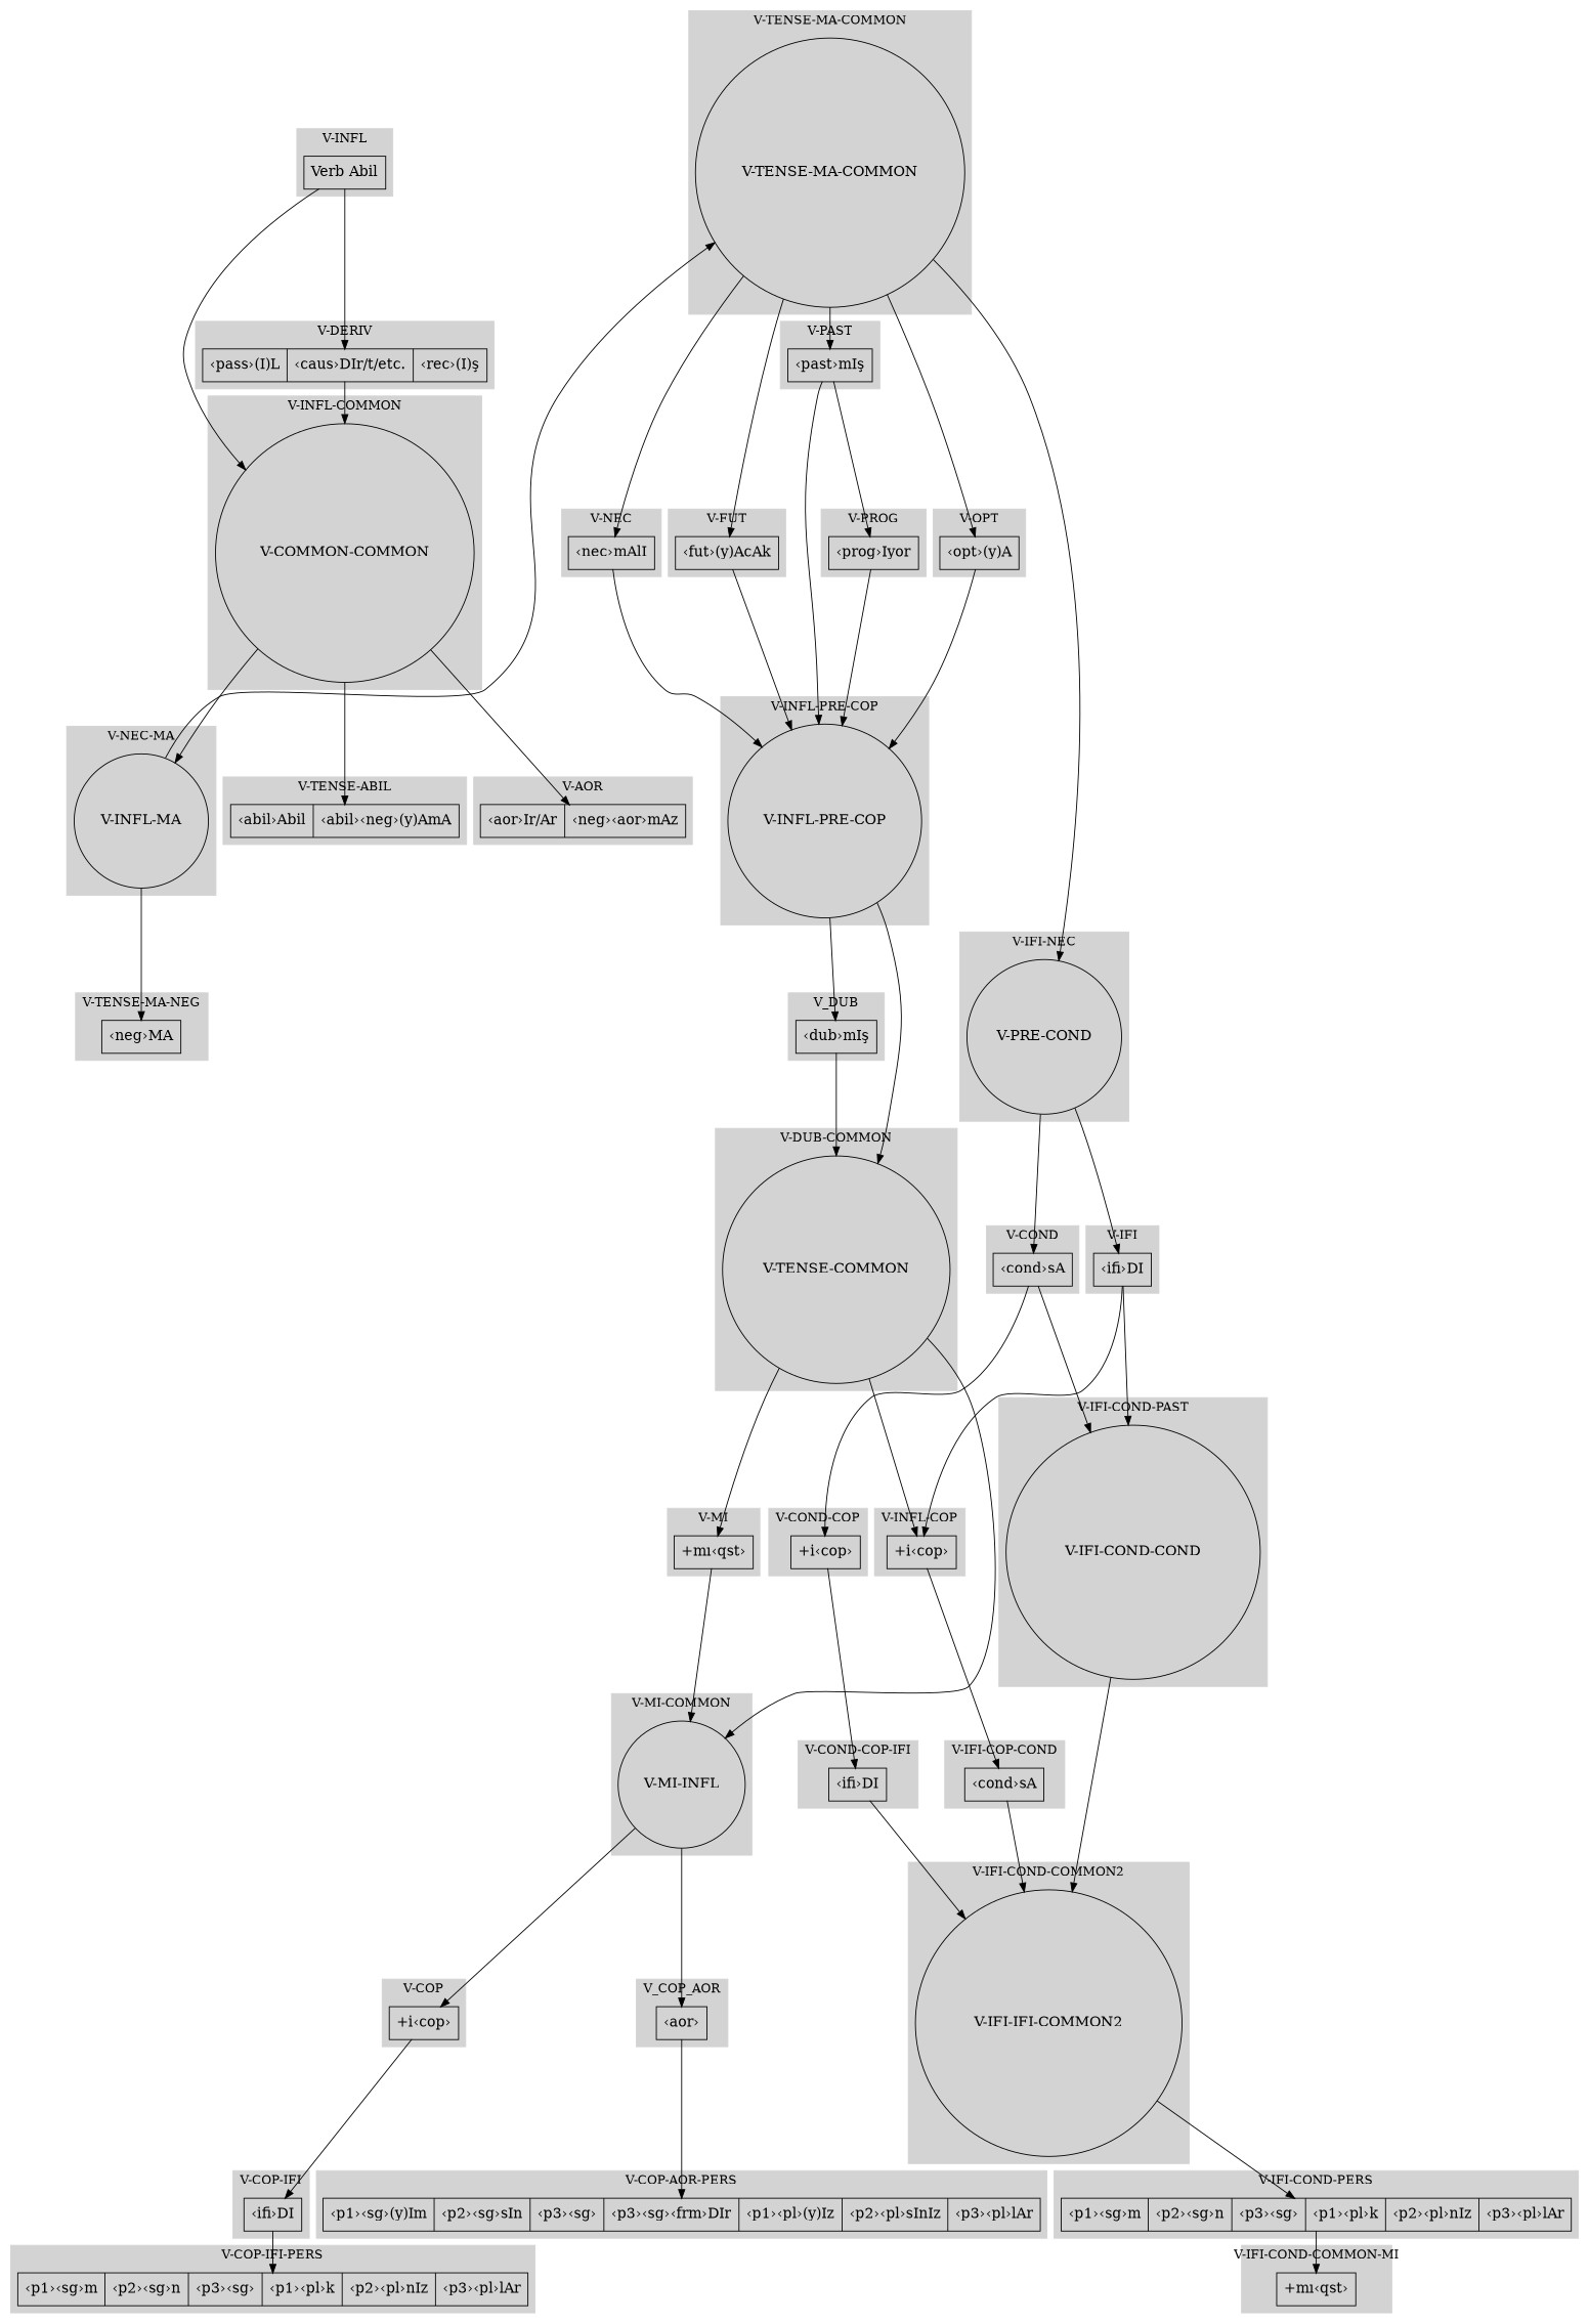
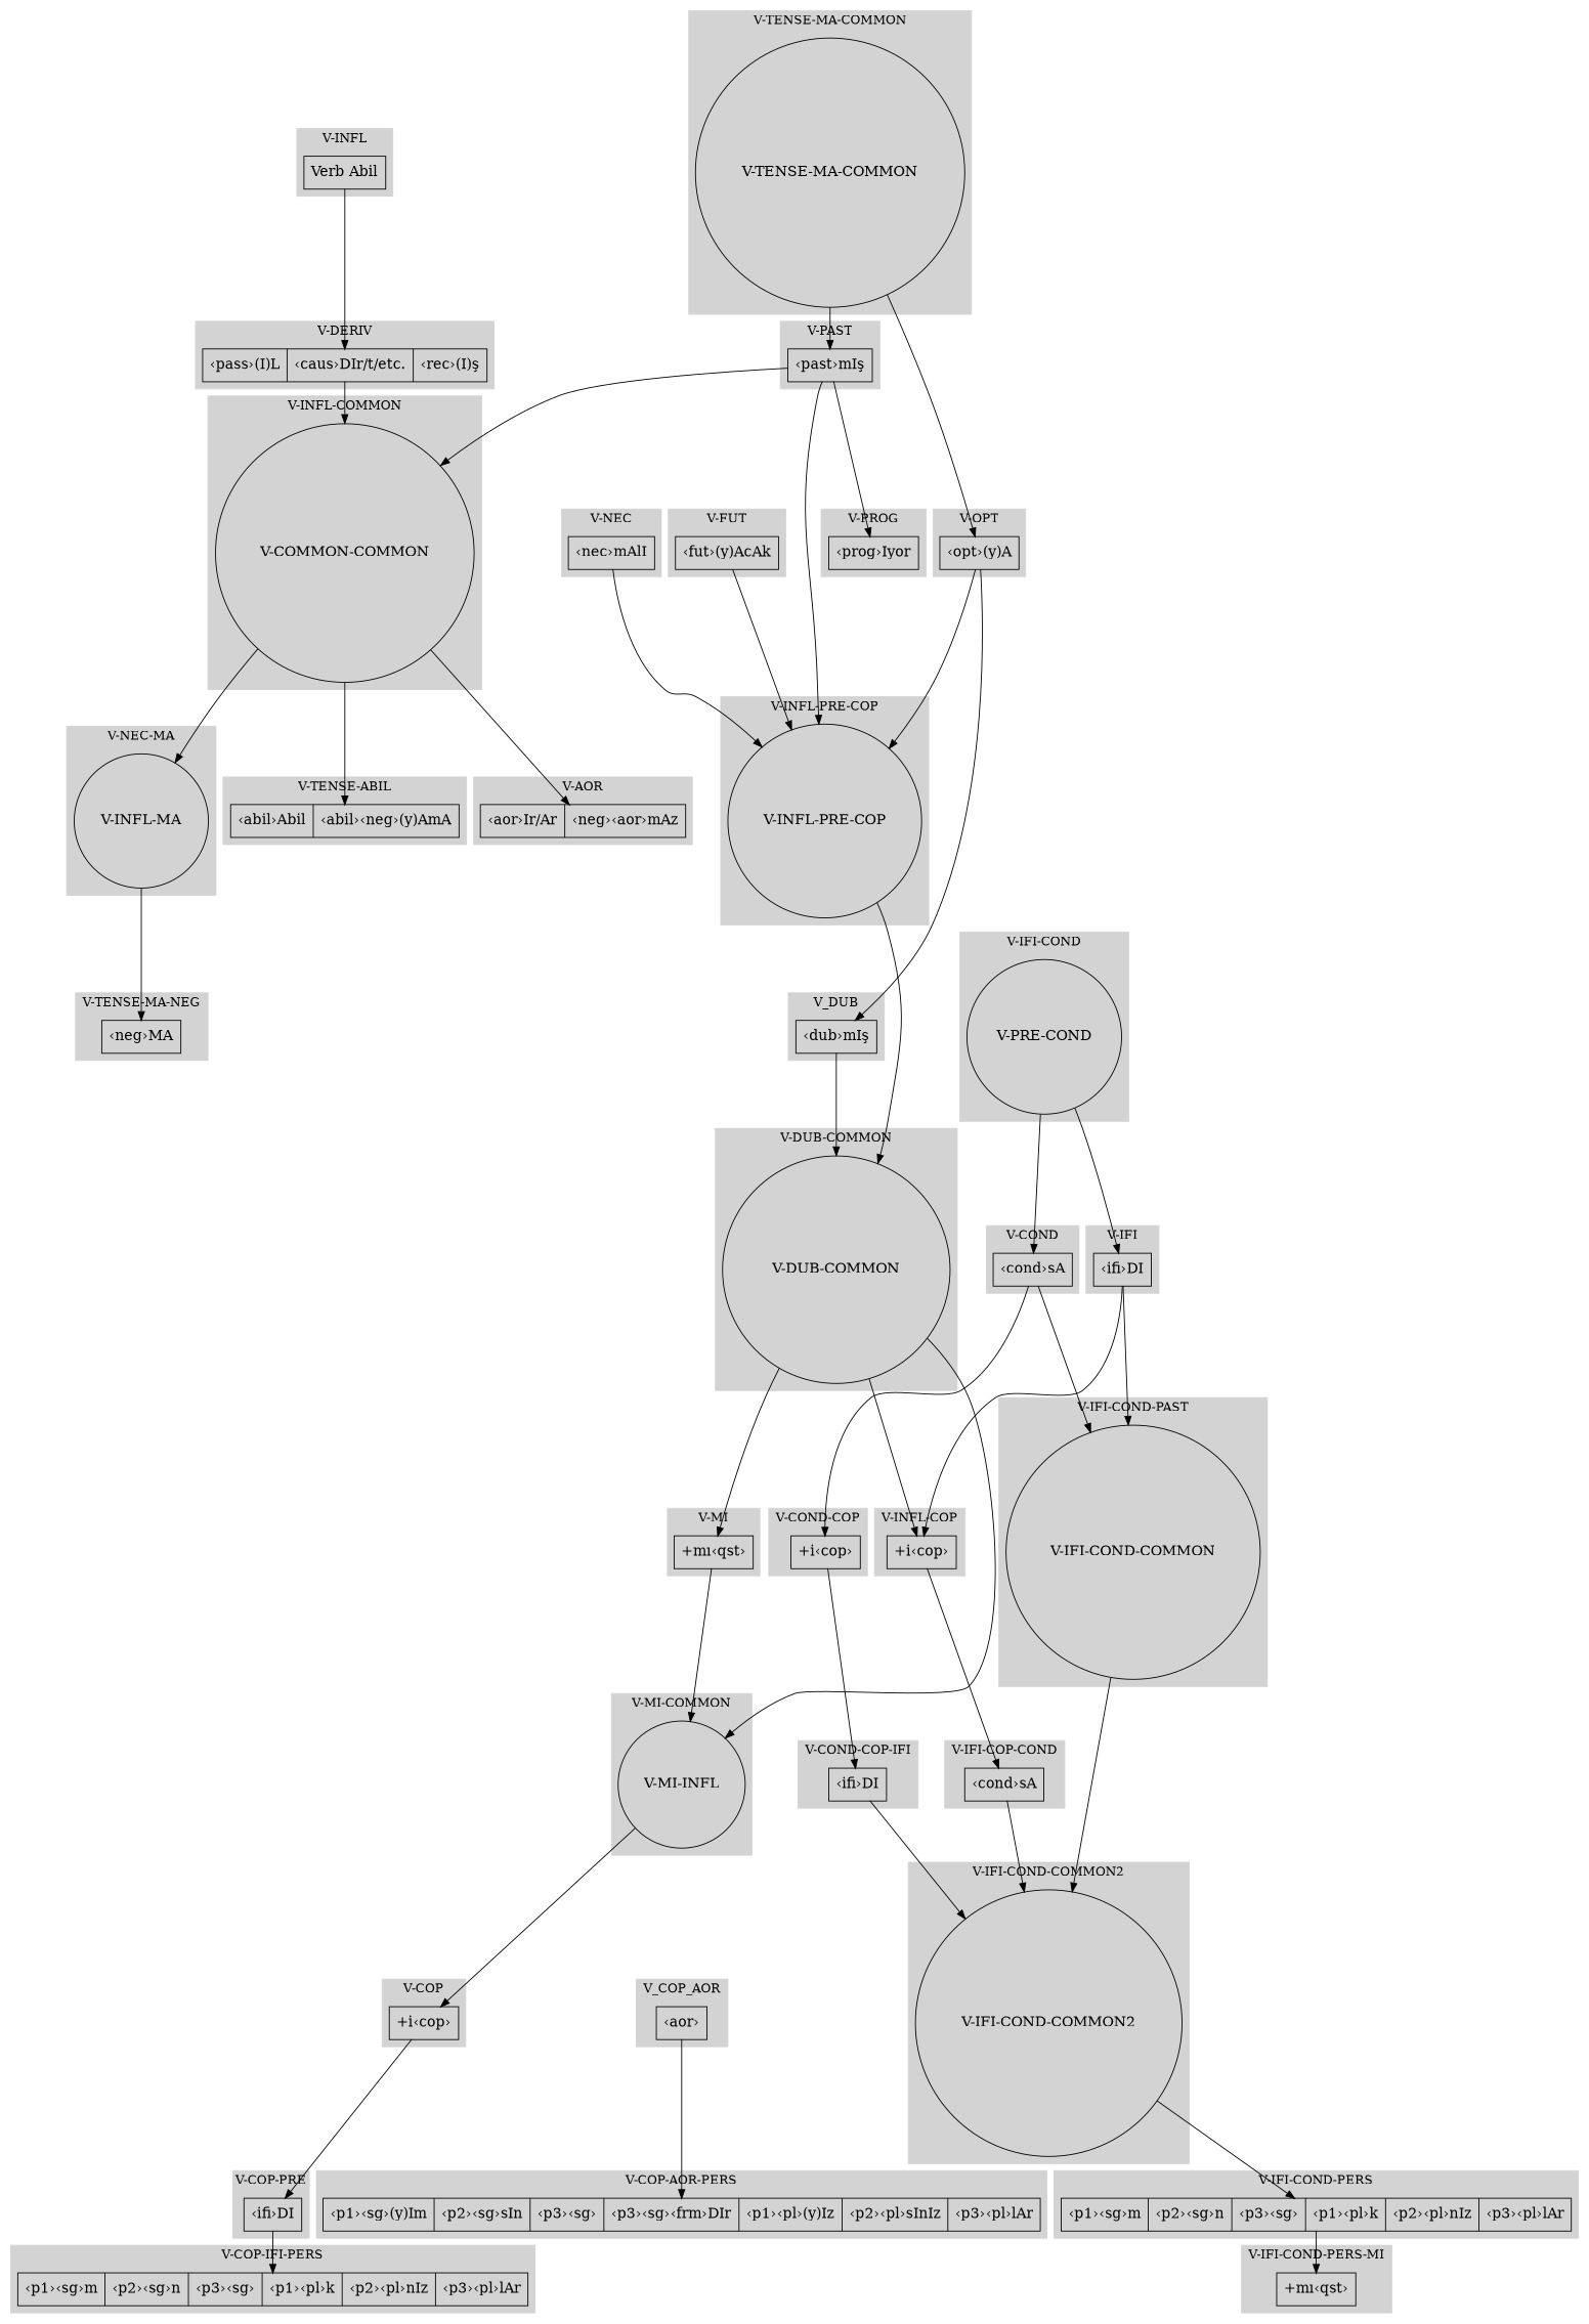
  digraph {
    forcelabels=true
    rankdir=TB
    node [fontsize=16 shape=record]
    n1 [label="Verb Abil"]
    n2 [label="<f0> ‹pass›(I)L| <f1> ‹caus›DIr/t/etc. | <f2> ‹rec›(I)ş"]
    n3 [height=.1 label="V-COMMON-COMMON" shape=circle width=.1]
    n4 [height=.1 label="V-INFL-MA" shape=circle width=.1]
    n5 [label="‹neg›MA"]
    n6 [label="<f0> ‹abil›Abil |<f1> ‹abil›‹neg›(y)AmA"]
    n7 [height=.1 label="V-PRE-COND" shape=circle width=.1]
    n8 [label="‹cond›sA"]
    n9 [label="‹ifi›DI"]
-   "V-IFI-COND-COMMON" [height=.1 shape=circle width=.1 label="V-IFI-COND-COND"]
+   "V-IFI-COND-COMMON" [height=.1 shape=circle width=.1]
    n11 [label="+i‹cop›"]
    n12 [label="+i‹cop›"]
    n13 [label="‹cond›sA"]
    n14 [label="‹ifi›DI"]
-   "V-IFI-COND-COMMON2" [height=.1 shape=circle width=.1 label="V-IFI-IFI-COMMON2"]
+   "V-IFI-COND-COMMON2" [height=.1 shape=circle width=.1]
    n16 [label="<f0> ‹p1›‹sg›m |<f1> ‹p2›‹sg›n |<f2> ‹p3›‹sg› |<f3> ‹p1›‹pl›k |<f4> ‹p2›‹pl›nIz |<f5> ‹p3›‹pl›lAr"]
    n17 [label="+mı‹qst›"]
    n18 [label="<f0> ‹aor›Ir/Ar |<f1> ‹neg›‹aor›mAz"]
    "V-INFL-PRE-COP" [height=.1 shape=circle width=.1]
    "V-TENSE-MA-COMMON" [height=.1 shape=circle width=.1]
    n21 [label="‹prog›Iyor"]
    n22 [label="‹fut›(y)AcAk"]
    n23 [label="‹past›mIş"]
    n24 [label="‹opt›(y)A"]
    n25 [label="‹nec›mAlI"]
    n26 [label="‹dub›mIş"]
-   "V-DUB-COMMON" [height=.1 shape=circle width=.1 label="V-TENSE-COMMON"]
+   "V-DUB-COMMON" [height=.1 shape=circle width=.1]
    n28 [label="+mı‹qst›"]
    n29 [height=.1 label="V-MI-INFL" shape=circle width=.1]
    n30 [label="+i‹cop›"]
    n31 [label="‹ifi›DI"]
    n32 [label="<f0> ‹p1›‹sg›m |<f1> ‹p2›‹sg›n |<f2> ‹p3›‹sg› |<f3> ‹p1›‹pl›k |<f4> ‹p2›‹pl›nIz |<f5> ‹p3›‹pl›lAr"]
    n33 [label="‹aor›"]
    n34 [label="<f0> ‹p1›‹sg›(y)Im |<f1> ‹p2›‹sg›sIn |<f2> ‹p3›‹sg› |<f3> ‹p3›‹sg›‹frm›DIr |<f4> ‹p1›‹pl›(y)Iz |<f5> ‹p2›‹pl›sInIz |<f6> ‹p3›‹pl›lAr"]
    subgraph cluster_1 {
      color=lightgrey
      label="V-INFL"
      style=filled
      n1
    }
    subgraph cluster_2 {
      color=lightgrey
      label="V-DERIV"
      style=filled
      n2
    }
    subgraph cluster_3 {
      color=lightgrey
      label="V-INFL-COMMON"
      style=filled
      n3
    }
    subgraph cluster_4 {
      color=lightgrey
      label="V-NEC-MA"
      style=filled
      n4
    }
    subgraph cluster_5 {
      color=lightgrey
      label="V-TENSE-MA-NEG"
      style=filled
      n5
    }
    subgraph cluster_6 {
      color=lightgrey
      label="V-TENSE-ABIL"
      style=filled
      n6
    }
    subgraph cluster_7 {
      color=lightgrey
-     label="V-IFI-NEC"
+     label="V-IFI-COND"
      style=filled
      n7
    }
    subgraph cluster_8 {
      color=lightgrey
      label="V-COND"
      style=filled
      n8
    }
    subgraph cluster_9 {
      color=lightgrey
      label="V-IFI"
      style=filled
      n9
    }
    subgraph cluster_10 {
      color=lightgrey
      label="V-IFI-COND-PAST"
      style=filled
      "V-IFI-COND-COMMON"
    }
    subgraph cluster_11 {
      color=lightgrey
      label="V-INFL-COP"
      style=filled
      n11
    }
    subgraph cluster_12 {
      color=lightgrey
      label="V-COND-COP"
      style=filled
      n12
    }
    subgraph cluster_13 {
      color=lightgrey
      label="V-IFI-COP-COND"
      style=filled
      n13
    }
    subgraph cluster_14 {
      color=lightgrey
      label="V-COND-COP-IFI"
      style=filled
      n14
    }
    subgraph cluster_15 {
      color=lightgrey
      label="V-IFI-COND-COMMON2"
      style=filled
      "V-IFI-COND-COMMON2"
    }
    subgraph cluster_16 {
      color=lightgrey
      label="V-IFI-COND-PERS"
      style=filled
      n16
    }
    subgraph cluster_17 {
      color=lightgrey
-     label="V-IFI-COND-COMMON-MI"
+     label="V-IFI-COND-PERS-MI"
      style=filled
      n17
    }
    subgraph cluster_18 {
      color=lightgrey
      label="V-AOR"
      style=filled
      n18
    }
    subgraph cluster_19 {
      color=lightgrey
      label="V-INFL-PRE-COP"
      style=filled
      "V-INFL-PRE-COP"
    }
    subgraph cluster_20 {
      color=lightgrey
      label="V-TENSE-MA-COMMON"
      style=filled
      "V-TENSE-MA-COMMON"
    }
    subgraph cluster_21 {
      color=lightgrey
      label="V-PROG"
      style=filled
      n21
    }
    subgraph cluster_22 {
      color=lightgrey
      label="V-FUT"
      style=filled
      n22
    }
    subgraph cluster_23 {
      color=lightgrey
      label="V-PAST"
      style=filled
      n23
    }
    subgraph cluster_24 {
      color=lightgrey
      label="V-OPT"
      style=filled
      n24
    }
    subgraph cluster_25 {
      color=lightgrey
      label="V-NEC"
      style=filled
      n25
    }
    subgraph cluster_26 {
      color=lightgrey
      label=V_DUB
      style=filled
      n26
    }
    subgraph cluster_27 {
      color=lightgrey
      label="V-DUB-COMMON"
      style=filled
      "V-DUB-COMMON"
    }
    subgraph cluster_28 {
      color=lightgrey
      label="V-MI"
      style=filled
      n28
    }
    subgraph cluster_29 {
      color=lightgrey
      label="V-MI-COMMON"
      style=filled
      n29
    }
    subgraph cluster_30 {
      color=lightgrey
      label="V-COP"
      style=filled
      n30
    }
    subgraph cluster_31 {
      color=lightgrey
-     label="V-COP-IFI"
+     label="V-COP-PRE"
      style=filled
      n31
    }
    subgraph cluster_32 {
      color=lightgrey
      label="V-COP-IFI-PERS"
      style=filled
      n32
    }
    subgraph cluster_33 {
      color=lightgrey
      label=V_COP_AOR
      style=filled
      n33
    }
    subgraph cluster_34 {
      color=lightgrey
      label="V-COP-AOR-PERS"
      style=filled
      n34
    }
    n1 -> n2
-   n1 -> n3 [constraint=false]
+   n23 -> n3 [constraint=false]
    n2 -> n3
    n3 -> n4
    n3 -> n6
    n3 -> n18
    n4 -> n5
-   n4 -> "V-TENSE-MA-COMMON" [constraint=false]
    n7 -> n8
    n7 -> n9
    n8 -> "V-IFI-COND-COMMON"
    n8 -> n12
    n9 -> "V-IFI-COND-COMMON"
    n9 -> n11
    "V-IFI-COND-COMMON" -> "V-IFI-COND-COMMON2"
    n11 -> n13
    n12 -> n14
    n13 -> "V-IFI-COND-COMMON2"
    n14 -> "V-IFI-COND-COMMON2"
    "V-IFI-COND-COMMON2" -> n16
    n16 -> n17
-   "V-INFL-PRE-COP" -> n26
+   n24 -> n26
    "V-INFL-PRE-COP" -> "V-DUB-COMMON" [constraint=false]
-   "V-TENSE-MA-COMMON" -> n7
-   "V-TENSE-MA-COMMON" -> n22
    "V-TENSE-MA-COMMON" -> n23
    "V-TENSE-MA-COMMON" -> n24
-   "V-TENSE-MA-COMMON" -> n25
-   n21 -> "V-INFL-PRE-COP"
    n22 -> "V-INFL-PRE-COP"
    n23 -> "V-INFL-PRE-COP"
    n23 -> n21
    n24 -> "V-INFL-PRE-COP"
    n25 -> "V-INFL-PRE-COP"
    n26 -> "V-DUB-COMMON"
    "V-DUB-COMMON" -> n11
    "V-DUB-COMMON" -> n28
    "V-DUB-COMMON" -> n29 [constraint=false]
    n28 -> n29
    n29 -> n30
-   n29 -> n33
    n30 -> n31
    n31 -> n32
    n33 -> n34
  }
